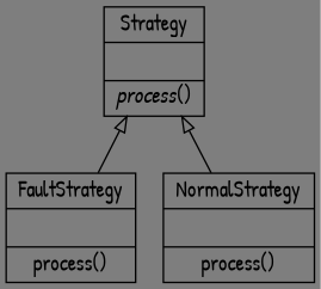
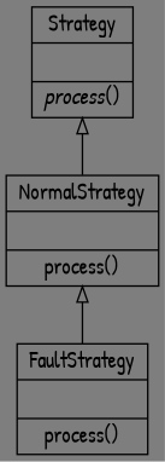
  digraph {
    bgcolor="#7e7e7e"
    fontname="Patrick Hand"
    rankdir=BT
    node [color=black fontcolor=black fontname="Patrick Hand" shape=record style=solid]
    edge [arrowhead=empty arrowtail=none fontname="Patrick Hand"]
    n1 [label=<{FaultStrategy|<br ALIGN="LEFT"/>|process()<br ALIGN="LEFT"/>}>]
    n2 [label=<{Strategy|<br ALIGN="LEFT"/>|<I>process</I>()<br ALIGN="LEFT"/>}>]
    n3 [label=<{NormalStrategy|<br ALIGN="LEFT"/>|process()<br ALIGN="LEFT"/>}>]
-   n1 -> n2
+   n1 -> n3
    n3 -> n2
  }
